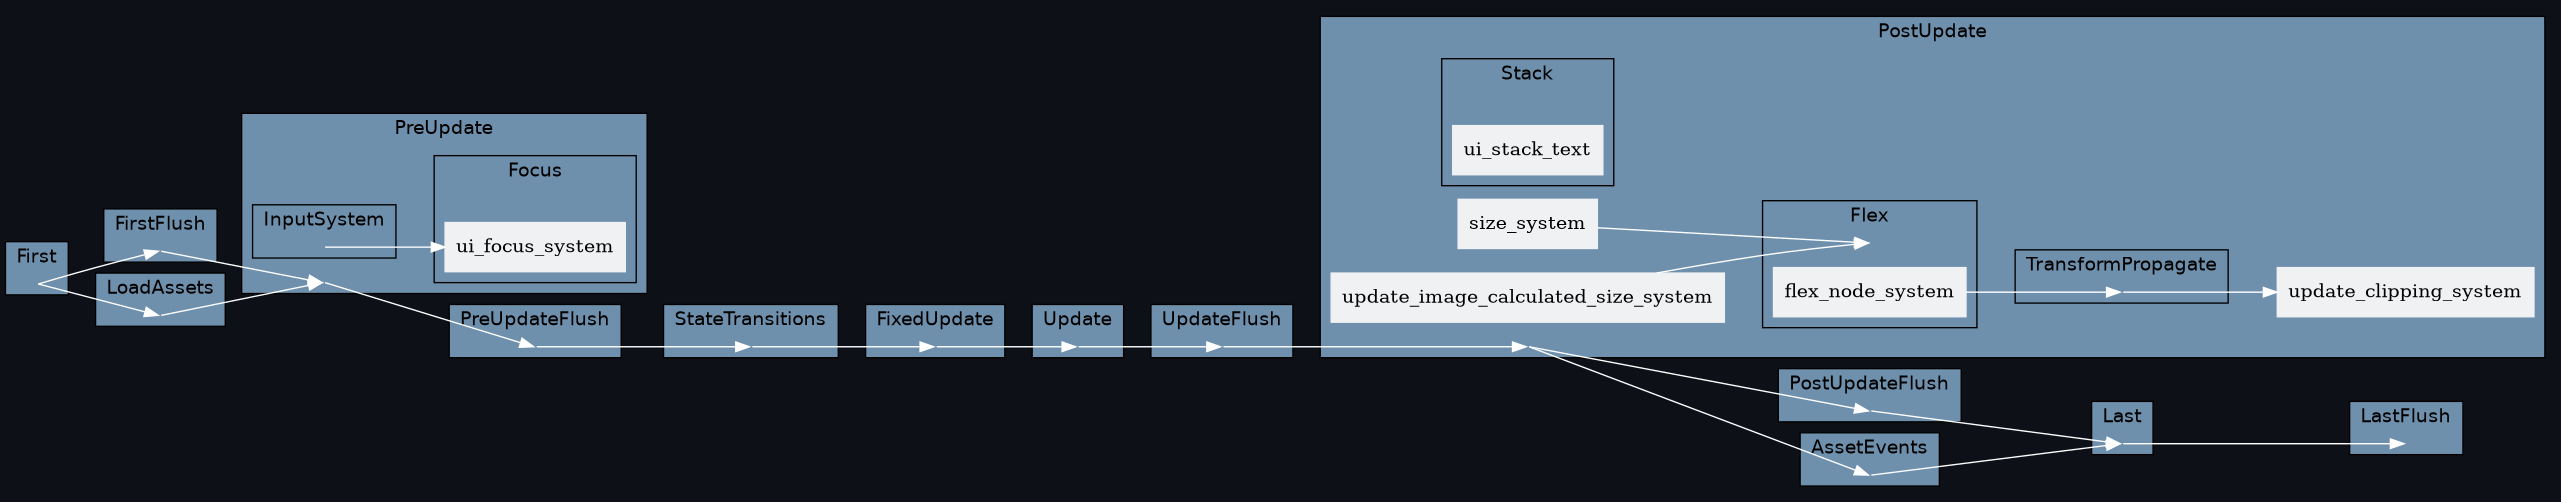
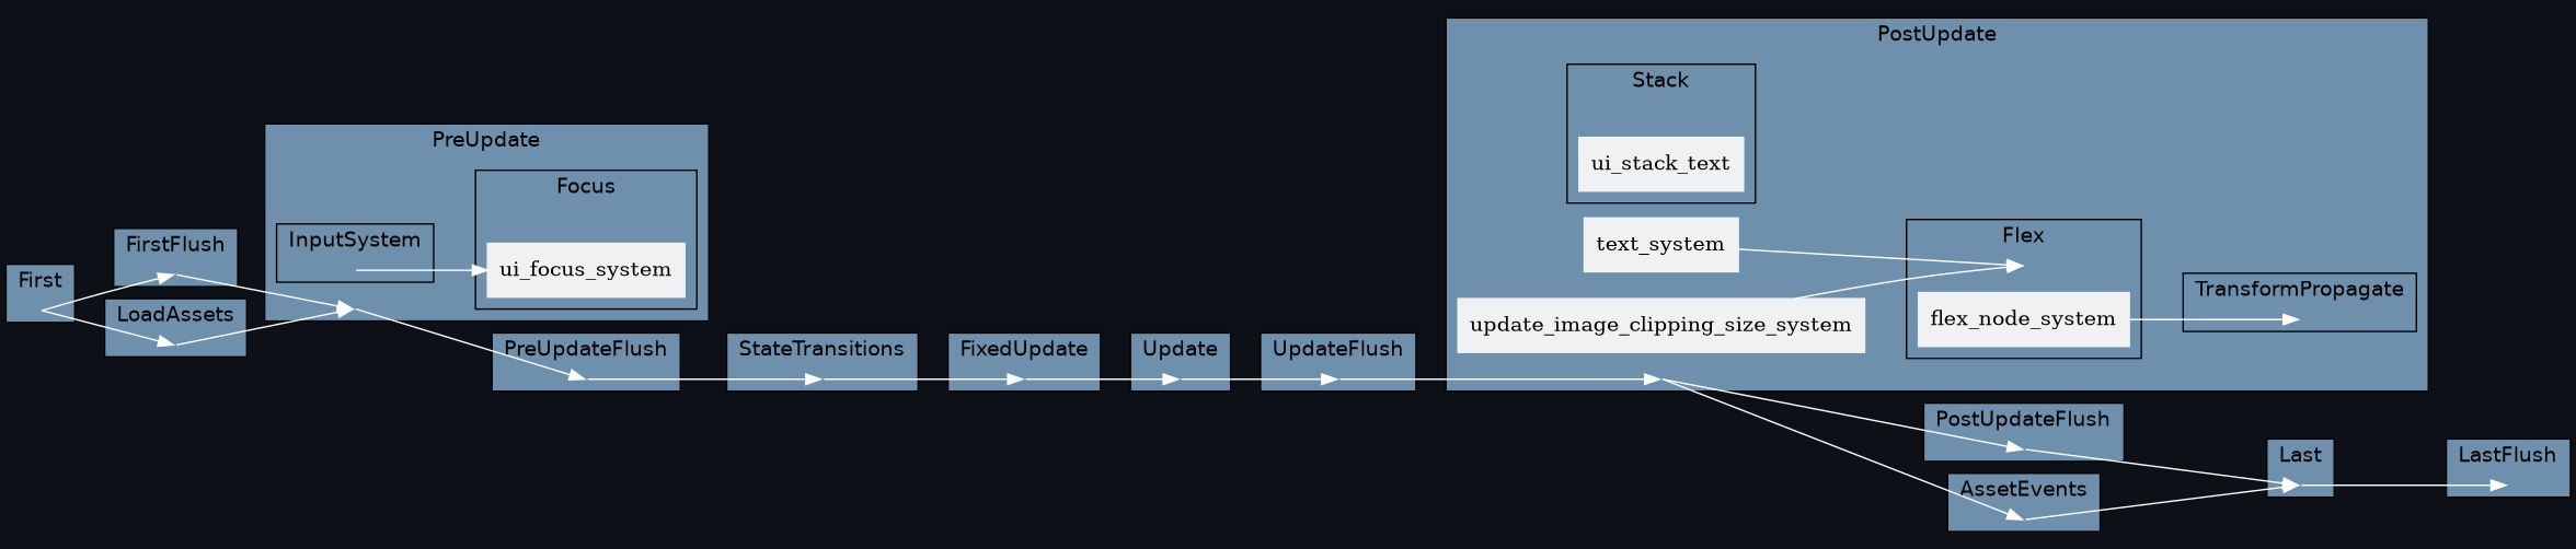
  digraph {
    bgcolor="#0d1117"
    compound=true
    fontname=Helvetica
    rankdir=LR
    splines=spline
    node [color="#eff1f3" fillcolor="#eff1f3" shape=point style=invis]
    edge [color=white]
    "set_marker_node_Set(0)" [height=0]
    "set_marker_node_Set(2)" [height=0]
    "set_marker_node_Set(3)" [height=0]
    "set_marker_node_Set(4)" [height=0]
    "set_marker_node_Set(5)" [height=0]
    "set_marker_node_Set(6)" [height=0]
    "set_marker_node_Set(7)" [height=0]
    "set_marker_node_Set(24)" [height=0]
    "set_marker_node_Set(115)" [height=0]
    n10 [label=ui_focus_system shape=box style=filled]
    "set_marker_node_Set(8)" [height=0]
    "set_marker_node_Set(9)" [height=0]
    "set_marker_node_Set(10)" [height=0]
    "set_marker_node_Set(20)" [height=0]
    "set_marker_node_Set(116)" [height=0]
    n16 [label=flex_node_system shape=box style=filled]
    "set_marker_node_Set(117)" [height=0]
    n18 [label=ui_stack_text shape=box style=filled]
    "set_marker_node_Set(11)" [height=0]
-   n20 [label=size_system shape=box style=filled]
-   n21 [label=update_image_calculated_size_system shape=box style=filled]
-   n22 [label=update_clipping_system shape=box style=filled]
+   n20 [label=text_system shape=box style=filled]
+   n21 [label=update_image_clipping_size_system shape=box style=filled]
    "set_marker_node_Set(12)" [height=0]
    "set_marker_node_Set(58)" [height=0]
    "set_marker_node_Set(59)" [height=0]
    subgraph cluster_1 {
      bgcolor="#6f90ad"
      label=Update
      "set_marker_node_Set(0)"
    }
    subgraph cluster_2 {
      bgcolor="#6f90ad"
      label=FirstFlush
      "set_marker_node_Set(2)"
    }
    subgraph cluster_3 {
      bgcolor="#6f90ad"
      label=PreUpdateFlush
      "set_marker_node_Set(3)"
    }
    subgraph cluster_4 {
      bgcolor="#6f90ad"
      label=UpdateFlush
      "set_marker_node_Set(4)"
    }
    subgraph cluster_5 {
      bgcolor="#6f90ad"
      label=PostUpdateFlush
      "set_marker_node_Set(5)"
    }
    subgraph cluster_6 {
      bgcolor="#6f90ad"
      label=LastFlush
      "set_marker_node_Set(6)"
    }
    subgraph cluster_7 {
      bgcolor="#6f90ad"
      label=First
      "set_marker_node_Set(7)"
    }
    subgraph cluster_8 {
      bgcolor="#6f90ad"
      label=PreUpdate
      "set_marker_node_Set(8)"
      subgraph cluster_9 {
        bgcolor="#6f90ad"
        label=InputSystem
        "set_marker_node_Set(24)"
      }
      subgraph cluster_10 {
        bgcolor="#6f90ad"
        label=Focus
        "set_marker_node_Set(115)"
        n10
      }
    }
    subgraph cluster_11 {
      bgcolor="#6f90ad"
      label=StateTransitions
      "set_marker_node_Set(9)"
    }
    subgraph cluster_12 {
      bgcolor="#6f90ad"
      label=FixedUpdate
      "set_marker_node_Set(10)"
    }
    subgraph cluster_13 {
      bgcolor="#6f90ad"
      label=PostUpdate
      "set_marker_node_Set(11)"
      n20
      n21
-     n22
      subgraph cluster_14 {
        bgcolor="#6f90ad"
        label=TransformPropagate
        "set_marker_node_Set(20)"
      }
      subgraph cluster_15 {
        bgcolor="#6f90ad"
        label=Flex
        "set_marker_node_Set(116)"
        n16
      }
      subgraph cluster_16 {
        bgcolor="#6f90ad"
        label=Stack
        "set_marker_node_Set(117)"
        n18
      }
    }
    subgraph cluster_17 {
      bgcolor="#6f90ad"
      label=Last
      "set_marker_node_Set(12)"
    }
    subgraph cluster_18 {
      bgcolor="#6f90ad"
      label=LoadAssets
      "set_marker_node_Set(58)"
    }
    subgraph cluster_19 {
      bgcolor="#6f90ad"
      label=AssetEvents
      "set_marker_node_Set(59)"
    }
    "set_marker_node_Set(0)" -> "set_marker_node_Set(4)"
    "set_marker_node_Set(2)" -> "set_marker_node_Set(8)"
    "set_marker_node_Set(3)" -> "set_marker_node_Set(9)"
    "set_marker_node_Set(4)" -> "set_marker_node_Set(11)"
    "set_marker_node_Set(5)" -> "set_marker_node_Set(12)"
    "set_marker_node_Set(7)" -> "set_marker_node_Set(2)"
    "set_marker_node_Set(7)" -> "set_marker_node_Set(58)"
    "set_marker_node_Set(24)" -> n10
    "set_marker_node_Set(8)" -> "set_marker_node_Set(3)"
    "set_marker_node_Set(9)" -> "set_marker_node_Set(10)"
    "set_marker_node_Set(10)" -> "set_marker_node_Set(0)"
-   "set_marker_node_Set(20)" -> n22
    n16 -> "set_marker_node_Set(20)"
    "set_marker_node_Set(11)" -> "set_marker_node_Set(5)"
    "set_marker_node_Set(11)" -> "set_marker_node_Set(59)"
    n20 -> "set_marker_node_Set(116)"
    n21 -> "set_marker_node_Set(116)"
    "set_marker_node_Set(12)" -> "set_marker_node_Set(6)"
    "set_marker_node_Set(58)" -> "set_marker_node_Set(8)"
    "set_marker_node_Set(59)" -> "set_marker_node_Set(12)"
  }
